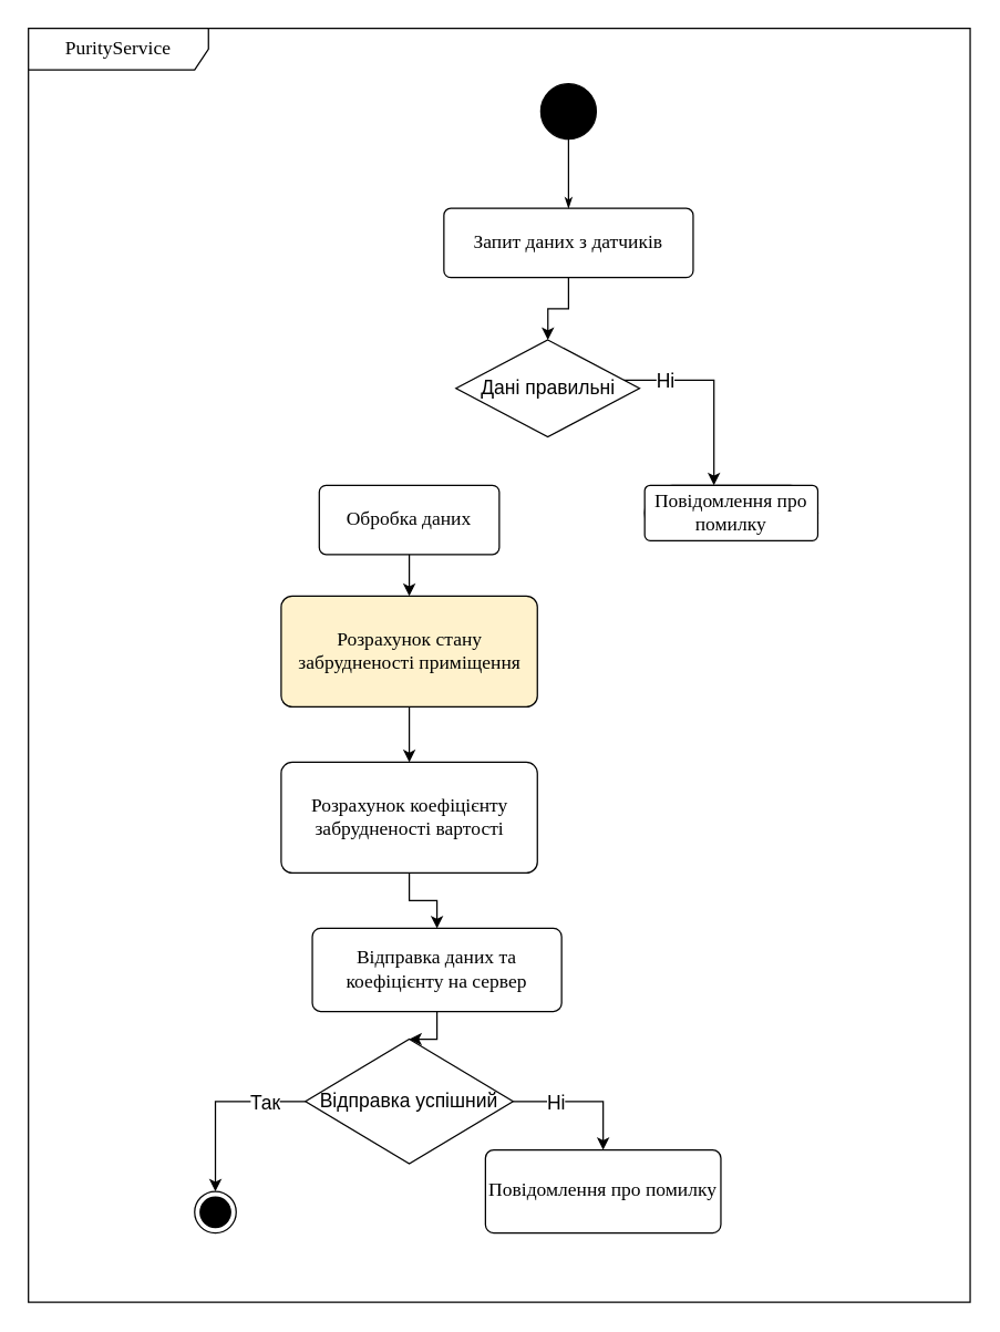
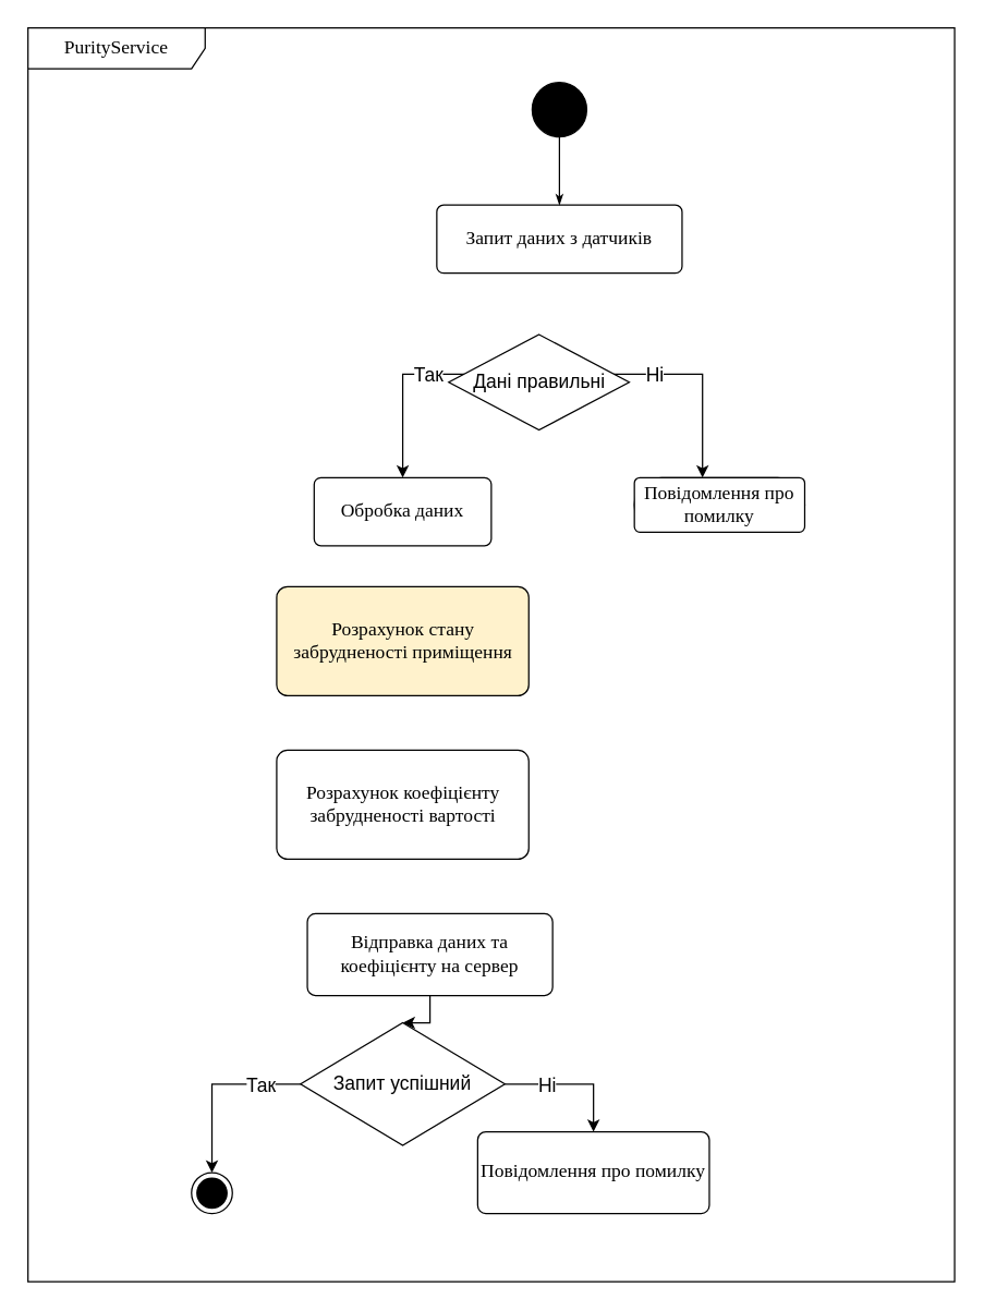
  <mxCell id="0" />
  <mxCell id="1" parent="0" />
  <mxCell id="2" value="&lt;font face=&quot;times new roman, serif&quot;&gt;&lt;span style=&quot;font-size: 14px&quot;&gt;PurityService&lt;/span&gt;&lt;/font&gt;" style="shape=umlFrame;whiteSpace=wrap;html=1;width=130;height=30;" parent="1" vertex="1"><mxGeometry x="20" y="20" width="680" height="920" as="geometry" /></mxCell>
  <mxCell id="3" value="" style="ellipse;whiteSpace=wrap;html=1;rounded=0;shadow=0;comic=0;labelBackgroundColor=none;strokeWidth=1;fillColor=#000000;fontFamily=Verdana;fontSize=14;align=center;" parent="1" vertex="1"><mxGeometry x="390" y="60" width="40" height="40" as="geometry" /></mxCell>
- <mxCell id="4" style="edgeStyle=orthogonalEdgeStyle;rounded=0;orthogonalLoop=1;jettySize=auto;html=1;fontSize=14;fontStyle=0" parent="1" source="5" target="11" edge="1"><mxGeometry relative="1" as="geometry" /></mxCell>
  <mxCell id="5" value="Запит даних з датчиків" style="rounded=1;whiteSpace=wrap;html=1;shadow=0;comic=0;labelBackgroundColor=none;strokeWidth=1;fontFamily=Verdana;fontSize=14;align=center;arcSize=10;fontStyle=0" parent="1" vertex="1"><mxGeometry x="320" y="150" width="180" height="50" as="geometry" /></mxCell>
  <mxCell id="6" style="edgeStyle=orthogonalEdgeStyle;rounded=0;html=1;labelBackgroundColor=none;startArrow=none;startFill=0;startSize=5;endArrow=classicThin;endFill=1;endSize=5;jettySize=auto;orthogonalLoop=1;strokeWidth=1;fontFamily=Verdana;fontSize=14;fontStyle=0" parent="1" source="3" target="5" edge="1"><mxGeometry relative="1" as="geometry" /></mxCell>
+ <mxCell id="7" style="edgeStyle=orthogonalEdgeStyle;rounded=0;orthogonalLoop=1;jettySize=auto;html=1;fontSize=14;fontStyle=0" parent="1" source="11" target="13" edge="1"><mxGeometry relative="1" as="geometry"><Array as="points"><mxPoint x="295" y="274" /></Array></mxGeometry></mxCell>
+ <mxCell id="8" value="Так" style="edgeLabel;html=1;align=center;verticalAlign=middle;resizable=0;points=[];fontSize=14;fontStyle=0" parent="7" vertex="1" connectable="0"><mxGeometry x="-0.341" relative="1" as="geometry"><mxPoint x="13" as="offset" /></mxGeometry></mxCell>
  <mxCell id="9" style="edgeStyle=orthogonalEdgeStyle;rounded=0;orthogonalLoop=1;jettySize=auto;html=1;fontSize=14;fontStyle=0" parent="1" source="11" target="14" edge="1"><mxGeometry relative="1" as="geometry"><Array as="points"><mxPoint x="515" y="274" /></Array></mxGeometry></mxCell>
  <mxCell id="10" value="Ні" style="edgeLabel;html=1;align=center;verticalAlign=middle;resizable=0;points=[];fontSize=14;fontStyle=0" parent="9" vertex="1" connectable="0"><mxGeometry x="-0.315" relative="1" as="geometry"><mxPoint x="-18" as="offset" /></mxGeometry></mxCell>
  <mxCell id="11" value="Дані правильні" style="rhombus;whiteSpace=wrap;html=1;fontSize=14;fontStyle=0" parent="1" vertex="1"><mxGeometry x="328.75" y="245" width="132.5" height="70" as="geometry" /></mxCell>
- <mxCell id="12" style="edgeStyle=orthogonalEdgeStyle;rounded=0;orthogonalLoop=1;jettySize=auto;html=1;entryX=0.5;entryY=0;entryDx=0;entryDy=0;" edge="1" parent="1" source="13" target="28"><mxGeometry relative="1" as="geometry" /></mxCell>
  <mxCell id="13" value="Обробка даних" style="rounded=1;whiteSpace=wrap;html=1;shadow=0;comic=0;labelBackgroundColor=none;strokeWidth=1;fontFamily=Verdana;fontSize=14;align=center;arcSize=10;fontStyle=0" parent="1" vertex="1"><mxGeometry x="230" y="350" width="130" height="50" as="geometry" /></mxCell>
  <mxCell id="14" value="Повідомлення про помилку" style="rounded=1;whiteSpace=wrap;html=1;shadow=0;comic=0;labelBackgroundColor=none;strokeWidth=1;fontFamily=Verdana;fontSize=14;align=center;arcSize=50;fontStyle=0" parent="1" vertex="1"><mxGeometry x="465" y="350" width="125" height="40" as="geometry" /></mxCell>
  <mxCell id="15" value="&lt;font style=&quot;font-size: 14px&quot;&gt;Розрахунок коефіцієнту забрудненості вартості&lt;/font&gt;" style="rounded=1;whiteSpace=wrap;html=1;shadow=0;comic=0;labelBackgroundColor=none;strokeWidth=1;fontFamily=Verdana;fontSize=14;align=center;arcSize=10;fontStyle=0" parent="1" vertex="1"><mxGeometry x="202.5" y="550" width="185" height="80" as="geometry" /></mxCell>
  <mxCell id="16" value="Повідомлення про помилку" style="rounded=1;whiteSpace=wrap;html=1;shadow=0;comic=0;labelBackgroundColor=none;strokeWidth=1;fontFamily=Verdana;fontSize=14;align=center;arcSize=10;fontStyle=0" parent="1" vertex="1"><mxGeometry x="465" y="350" width="125" height="40" as="geometry" /></mxCell>
  <mxCell id="17" value="" style="ellipse;html=1;shape=endState;fillColor=#000000;rounded=1;shadow=0;comic=0;labelBackgroundColor=none;fontFamily=Verdana;fontSize=14;fontColor=#000000;align=center;" parent="1" vertex="1"><mxGeometry x="140" y="860" width="30" height="30" as="geometry" /></mxCell>
  <mxCell id="18" style="edgeStyle=orthogonalEdgeStyle;rounded=0;orthogonalLoop=1;jettySize=auto;html=1;entryX=0.5;entryY=0;entryDx=0;entryDy=0;" parent="1" source="19" target="23" edge="1"><mxGeometry relative="1" as="geometry" /></mxCell>
  <mxCell id="19" value="&lt;font style=&quot;font-size: 14px&quot;&gt;Відправка даних та коефіцієнту на сервер&lt;/font&gt;" style="rounded=1;whiteSpace=wrap;html=1;shadow=0;comic=0;labelBackgroundColor=none;strokeWidth=1;fontFamily=Verdana;fontSize=14;align=center;arcSize=10;fontStyle=0" parent="1" vertex="1"><mxGeometry x="225" y="670" width="180" height="60" as="geometry" /></mxCell>
  <mxCell id="20" style="edgeStyle=orthogonalEdgeStyle;rounded=0;orthogonalLoop=1;jettySize=auto;html=1;exitX=1;exitY=0.5;exitDx=0;exitDy=0;entryX=0.5;entryY=0;entryDx=0;entryDy=0;" parent="1" source="23" target="24" edge="1"><mxGeometry relative="1" as="geometry" /></mxCell>
  <mxCell id="21" value="&lt;font style=&quot;font-size: 14px&quot;&gt;Ні&lt;/font&gt;" style="edgeLabel;html=1;align=center;verticalAlign=middle;resizable=0;points=[];" parent="20" vertex="1" connectable="0"><mxGeometry x="0.014" y="4" relative="1" as="geometry"><mxPoint x="-20.83" y="4" as="offset" /></mxGeometry></mxCell>
  <mxCell id="22" style="edgeStyle=orthogonalEdgeStyle;rounded=0;orthogonalLoop=1;jettySize=auto;html=1;entryX=0.5;entryY=0;entryDx=0;entryDy=0;" parent="1" source="23" target="17" edge="1"><mxGeometry relative="1" as="geometry" /></mxCell>
- <mxCell id="23" value="Відправка успішний" style="rhombus;whiteSpace=wrap;html=1;fontSize=14;fontStyle=0" parent="1" vertex="1"><mxGeometry x="220" y="750" width="150" height="90" as="geometry" /></mxCell>
+ <mxCell id="23" value="Запит успішний" style="rhombus;whiteSpace=wrap;html=1;fontSize=14;fontStyle=0" parent="1" vertex="1"><mxGeometry x="220" y="750" width="150" height="90" as="geometry" /></mxCell>
  <mxCell id="24" value="&lt;font style=&quot;font-size: 14px&quot;&gt;Повідомлення про помилку&lt;/font&gt;" style="rounded=1;whiteSpace=wrap;html=1;shadow=0;comic=0;labelBackgroundColor=none;strokeWidth=1;fontFamily=Verdana;fontSize=14;align=center;arcSize=10;fontStyle=0" parent="1" vertex="1"><mxGeometry x="350" y="830" width="170" height="60" as="geometry" /></mxCell>
- <mxCell id="25" style="edgeStyle=orthogonalEdgeStyle;rounded=0;orthogonalLoop=1;jettySize=auto;html=1;exitX=0.5;exitY=1;exitDx=0;exitDy=0;entryX=0.5;entryY=0;entryDx=0;entryDy=0;" parent="1" source="15" target="19" edge="1"><mxGeometry relative="1" as="geometry" /></mxCell>
  <mxCell id="26" value="Так" style="edgeLabel;html=1;align=center;verticalAlign=middle;resizable=0;points=[];fontSize=14;fontStyle=0" parent="1" vertex="1" connectable="0"><mxGeometry x="190" y="795" as="geometry" /></mxCell>
- <mxCell id="27" style="edgeStyle=orthogonalEdgeStyle;rounded=0;orthogonalLoop=1;jettySize=auto;html=1;entryX=0.5;entryY=0;entryDx=0;entryDy=0;" edge="1" parent="1" source="28" target="15"><mxGeometry relative="1" as="geometry" /></mxCell>
  <mxCell id="28" value="&lt;font style=&quot;font-size: 14px&quot;&gt;Розрахунок стану забрудненості приміщення&lt;/font&gt;" style="rounded=1;whiteSpace=wrap;html=1;shadow=0;comic=0;labelBackgroundColor=none;strokeWidth=1;fontFamily=Verdana;fontSize=14;align=center;arcSize=10;fontStyle=0;fillColor=#fff2cc;" vertex="1" parent="1"><mxGeometry x="202.5" y="430" width="185" height="80" as="geometry" /></mxCell>
